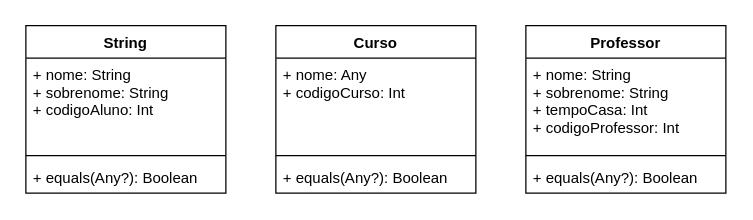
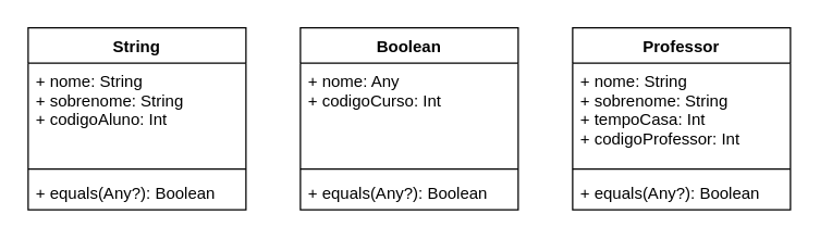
  <mxCell id="0" />
  <mxCell id="1" parent="0" />
  <mxCell id="2" value="String&#10;" style="swimlane;fontStyle=1;align=center;verticalAlign=top;childLayout=stackLayout;horizontal=1;startSize=26;horizontalStack=0;resizeParent=1;resizeParentMax=0;resizeLast=0;collapsible=1;marginBottom=0;" vertex="1" parent="1"><mxGeometry x="20" y="20" width="160" height="134" as="geometry"><mxRectangle x="140" y="220" width="70" height="26" as="alternateBounds" /></mxGeometry></mxCell>
  <mxCell id="3" value="+ nome: String&#10;+ sobrenome: String&#10;+ codigoAluno: Int" style="text;strokeColor=none;fillColor=none;align=left;verticalAlign=top;spacingLeft=4;spacingRight=4;overflow=hidden;rotatable=0;points=[[0,0.5],[1,0.5]];portConstraint=eastwest;" vertex="1" parent="2"><mxGeometry y="26" width="160" height="74" as="geometry" /></mxCell>
  <mxCell id="4" value="" style="line;strokeWidth=1;fillColor=none;align=left;verticalAlign=middle;spacingTop=-1;spacingLeft=3;spacingRight=3;rotatable=0;labelPosition=right;points=[];portConstraint=eastwest;" vertex="1" parent="2"><mxGeometry y="100" width="160" height="8" as="geometry" /></mxCell>
  <mxCell id="5" value="+ equals(Any?): Boolean" style="text;strokeColor=none;fillColor=none;align=left;verticalAlign=top;spacingLeft=4;spacingRight=4;overflow=hidden;rotatable=0;points=[[0,0.5],[1,0.5]];portConstraint=eastwest;" vertex="1" parent="2"><mxGeometry y="108" width="160" height="26" as="geometry" /></mxCell>
- <mxCell id="6" value="Curso" style="swimlane;fontStyle=1;align=center;verticalAlign=top;childLayout=stackLayout;horizontal=1;startSize=26;horizontalStack=0;resizeParent=1;resizeParentMax=0;resizeLast=0;collapsible=1;marginBottom=0;" vertex="1" parent="1"><mxGeometry x="220" y="20" width="160" height="134" as="geometry" /></mxCell>
+ <mxCell id="6" value="Boolean" style="swimlane;fontStyle=1;align=center;verticalAlign=top;childLayout=stackLayout;horizontal=1;startSize=26;horizontalStack=0;resizeParent=1;resizeParentMax=0;resizeLast=0;collapsible=1;marginBottom=0;" vertex="1" parent="1"><mxGeometry x="220" y="20" width="160" height="134" as="geometry" /></mxCell>
  <mxCell id="7" value="+ nome: Any&#10;+ codigoCurso: Int&#10;" style="text;strokeColor=none;fillColor=none;align=left;verticalAlign=top;spacingLeft=4;spacingRight=4;overflow=hidden;rotatable=0;points=[[0,0.5],[1,0.5]];portConstraint=eastwest;" vertex="1" parent="6"><mxGeometry y="26" width="160" height="74" as="geometry" /></mxCell>
  <mxCell id="8" value="" style="line;strokeWidth=1;fillColor=none;align=left;verticalAlign=middle;spacingTop=-1;spacingLeft=3;spacingRight=3;rotatable=0;labelPosition=right;points=[];portConstraint=eastwest;" vertex="1" parent="6"><mxGeometry y="100" width="160" height="8" as="geometry" /></mxCell>
  <mxCell id="9" value="+ equals(Any?): Boolean" style="text;strokeColor=none;fillColor=none;align=left;verticalAlign=top;spacingLeft=4;spacingRight=4;overflow=hidden;rotatable=0;points=[[0,0.5],[1,0.5]];portConstraint=eastwest;" vertex="1" parent="6"><mxGeometry y="108" width="160" height="26" as="geometry" /></mxCell>
  <mxCell id="10" value="Professor&#10;" style="swimlane;fontStyle=1;align=center;verticalAlign=top;childLayout=stackLayout;horizontal=1;startSize=26;horizontalStack=0;resizeParent=1;resizeParentMax=0;resizeLast=0;collapsible=1;marginBottom=0;" vertex="1" parent="1"><mxGeometry x="420" y="20" width="160" height="134" as="geometry" /></mxCell>
  <mxCell id="11" value="+ nome: String&#10;+ sobrenome: String&#10;+ tempoCasa: Int&#10;+ codigoProfessor: Int" style="text;strokeColor=none;fillColor=none;align=left;verticalAlign=top;spacingLeft=4;spacingRight=4;overflow=hidden;rotatable=0;points=[[0,0.5],[1,0.5]];portConstraint=eastwest;" vertex="1" parent="10"><mxGeometry y="26" width="160" height="74" as="geometry" /></mxCell>
  <mxCell id="12" value="" style="line;strokeWidth=1;fillColor=none;align=left;verticalAlign=middle;spacingTop=-1;spacingLeft=3;spacingRight=3;rotatable=0;labelPosition=right;points=[];portConstraint=eastwest;" vertex="1" parent="10"><mxGeometry y="100" width="160" height="8" as="geometry" /></mxCell>
  <mxCell id="13" value="+ equals(Any?): Boolean" style="text;strokeColor=none;fillColor=none;align=left;verticalAlign=top;spacingLeft=4;spacingRight=4;overflow=hidden;rotatable=0;points=[[0,0.5],[1,0.5]];portConstraint=eastwest;" vertex="1" parent="10"><mxGeometry y="108" width="160" height="26" as="geometry" /></mxCell>
